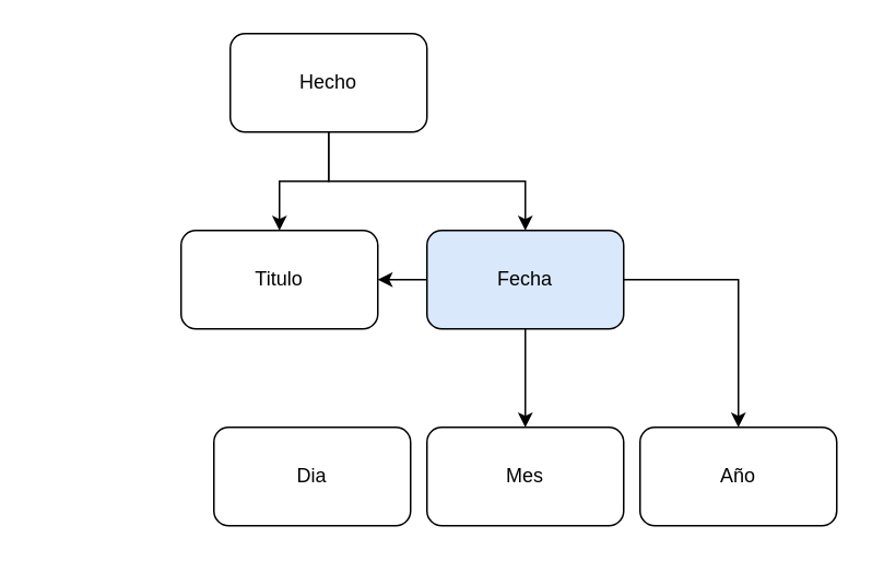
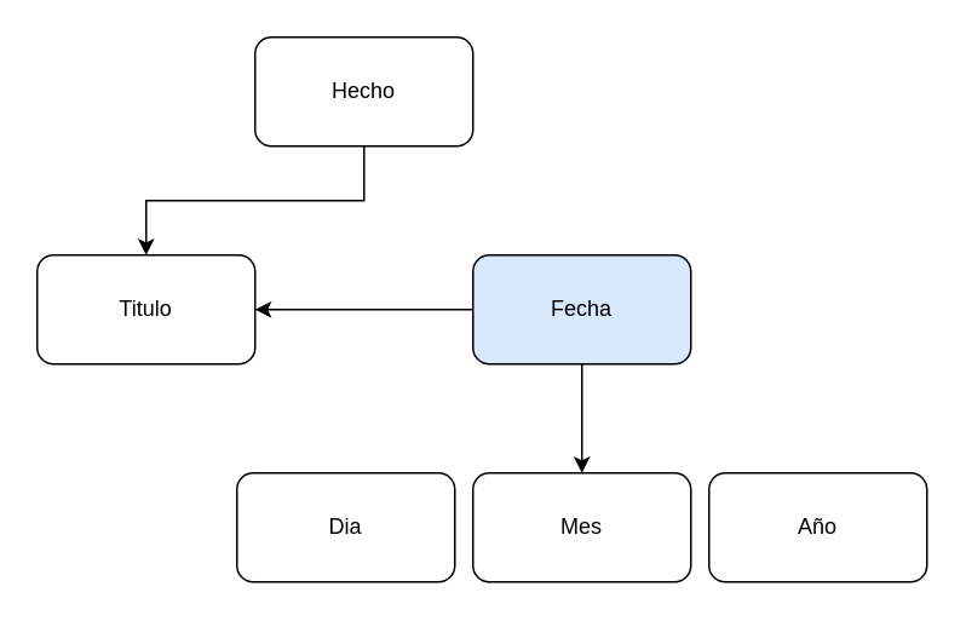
  <mxCell id="0" />
  <mxCell id="1" parent="0" />
- <mxCell id="2" style="edgeStyle=orthogonalEdgeStyle;rounded=0;orthogonalLoop=1;jettySize=auto;html=1;entryX=0.5;entryY=0;entryDx=0;entryDy=0;" edge="1" parent="1" source="4" target="9"><mxGeometry relative="1" as="geometry" /></mxCell>
  <mxCell id="3" style="edgeStyle=orthogonalEdgeStyle;rounded=0;orthogonalLoop=1;jettySize=auto;html=1;" edge="1" parent="1" source="4" target="5"><mxGeometry relative="1" as="geometry" /></mxCell>
  <mxCell id="4" value="Hecho" style="rounded=1;whiteSpace=wrap;html=1;" vertex="1" parent="1"><mxGeometry x="140" y="20" width="120" height="60" as="geometry" /></mxCell>
- <mxCell id="5" value="Titulo" style="rounded=1;whiteSpace=wrap;html=1;" vertex="1" parent="1"><mxGeometry x="110" y="140" width="120" height="60" as="geometry" /></mxCell>
+ <mxCell id="5" value="Titulo" style="rounded=1;whiteSpace=wrap;html=1;" vertex="1" parent="1"><mxGeometry x="20" y="140" width="120" height="60" as="geometry" /></mxCell>
  <mxCell id="6" style="edgeStyle=orthogonalEdgeStyle;rounded=0;orthogonalLoop=1;jettySize=auto;html=1;" edge="1" parent="1" source="9" target="5"><mxGeometry relative="1" as="geometry" /></mxCell>
  <mxCell id="7" style="edgeStyle=orthogonalEdgeStyle;rounded=0;orthogonalLoop=1;jettySize=auto;html=1;" edge="1" parent="1" source="9" target="11"><mxGeometry relative="1" as="geometry" /></mxCell>
- <mxCell id="8" style="edgeStyle=orthogonalEdgeStyle;rounded=0;orthogonalLoop=1;jettySize=auto;html=1;" edge="1" parent="1" source="9" target="10"><mxGeometry relative="1" as="geometry" /></mxCell>
  <mxCell id="9" value="Fecha" style="rounded=1;whiteSpace=wrap;html=1;fillColor=#dae8fc;" vertex="1" parent="1"><mxGeometry x="260" y="140" width="120" height="60" as="geometry" /></mxCell>
  <mxCell id="10" value="Año" style="rounded=1;whiteSpace=wrap;html=1;" vertex="1" parent="1"><mxGeometry x="390" y="260" width="120" height="60" as="geometry" /></mxCell>
  <mxCell id="11" value="Mes" style="rounded=1;whiteSpace=wrap;html=1;" vertex="1" parent="1"><mxGeometry x="260" y="260" width="120" height="60" as="geometry" /></mxCell>
  <mxCell id="12" value="Dia" style="rounded=1;whiteSpace=wrap;html=1;" vertex="1" parent="1"><mxGeometry x="130" y="260" width="120" height="60" as="geometry" /></mxCell>
